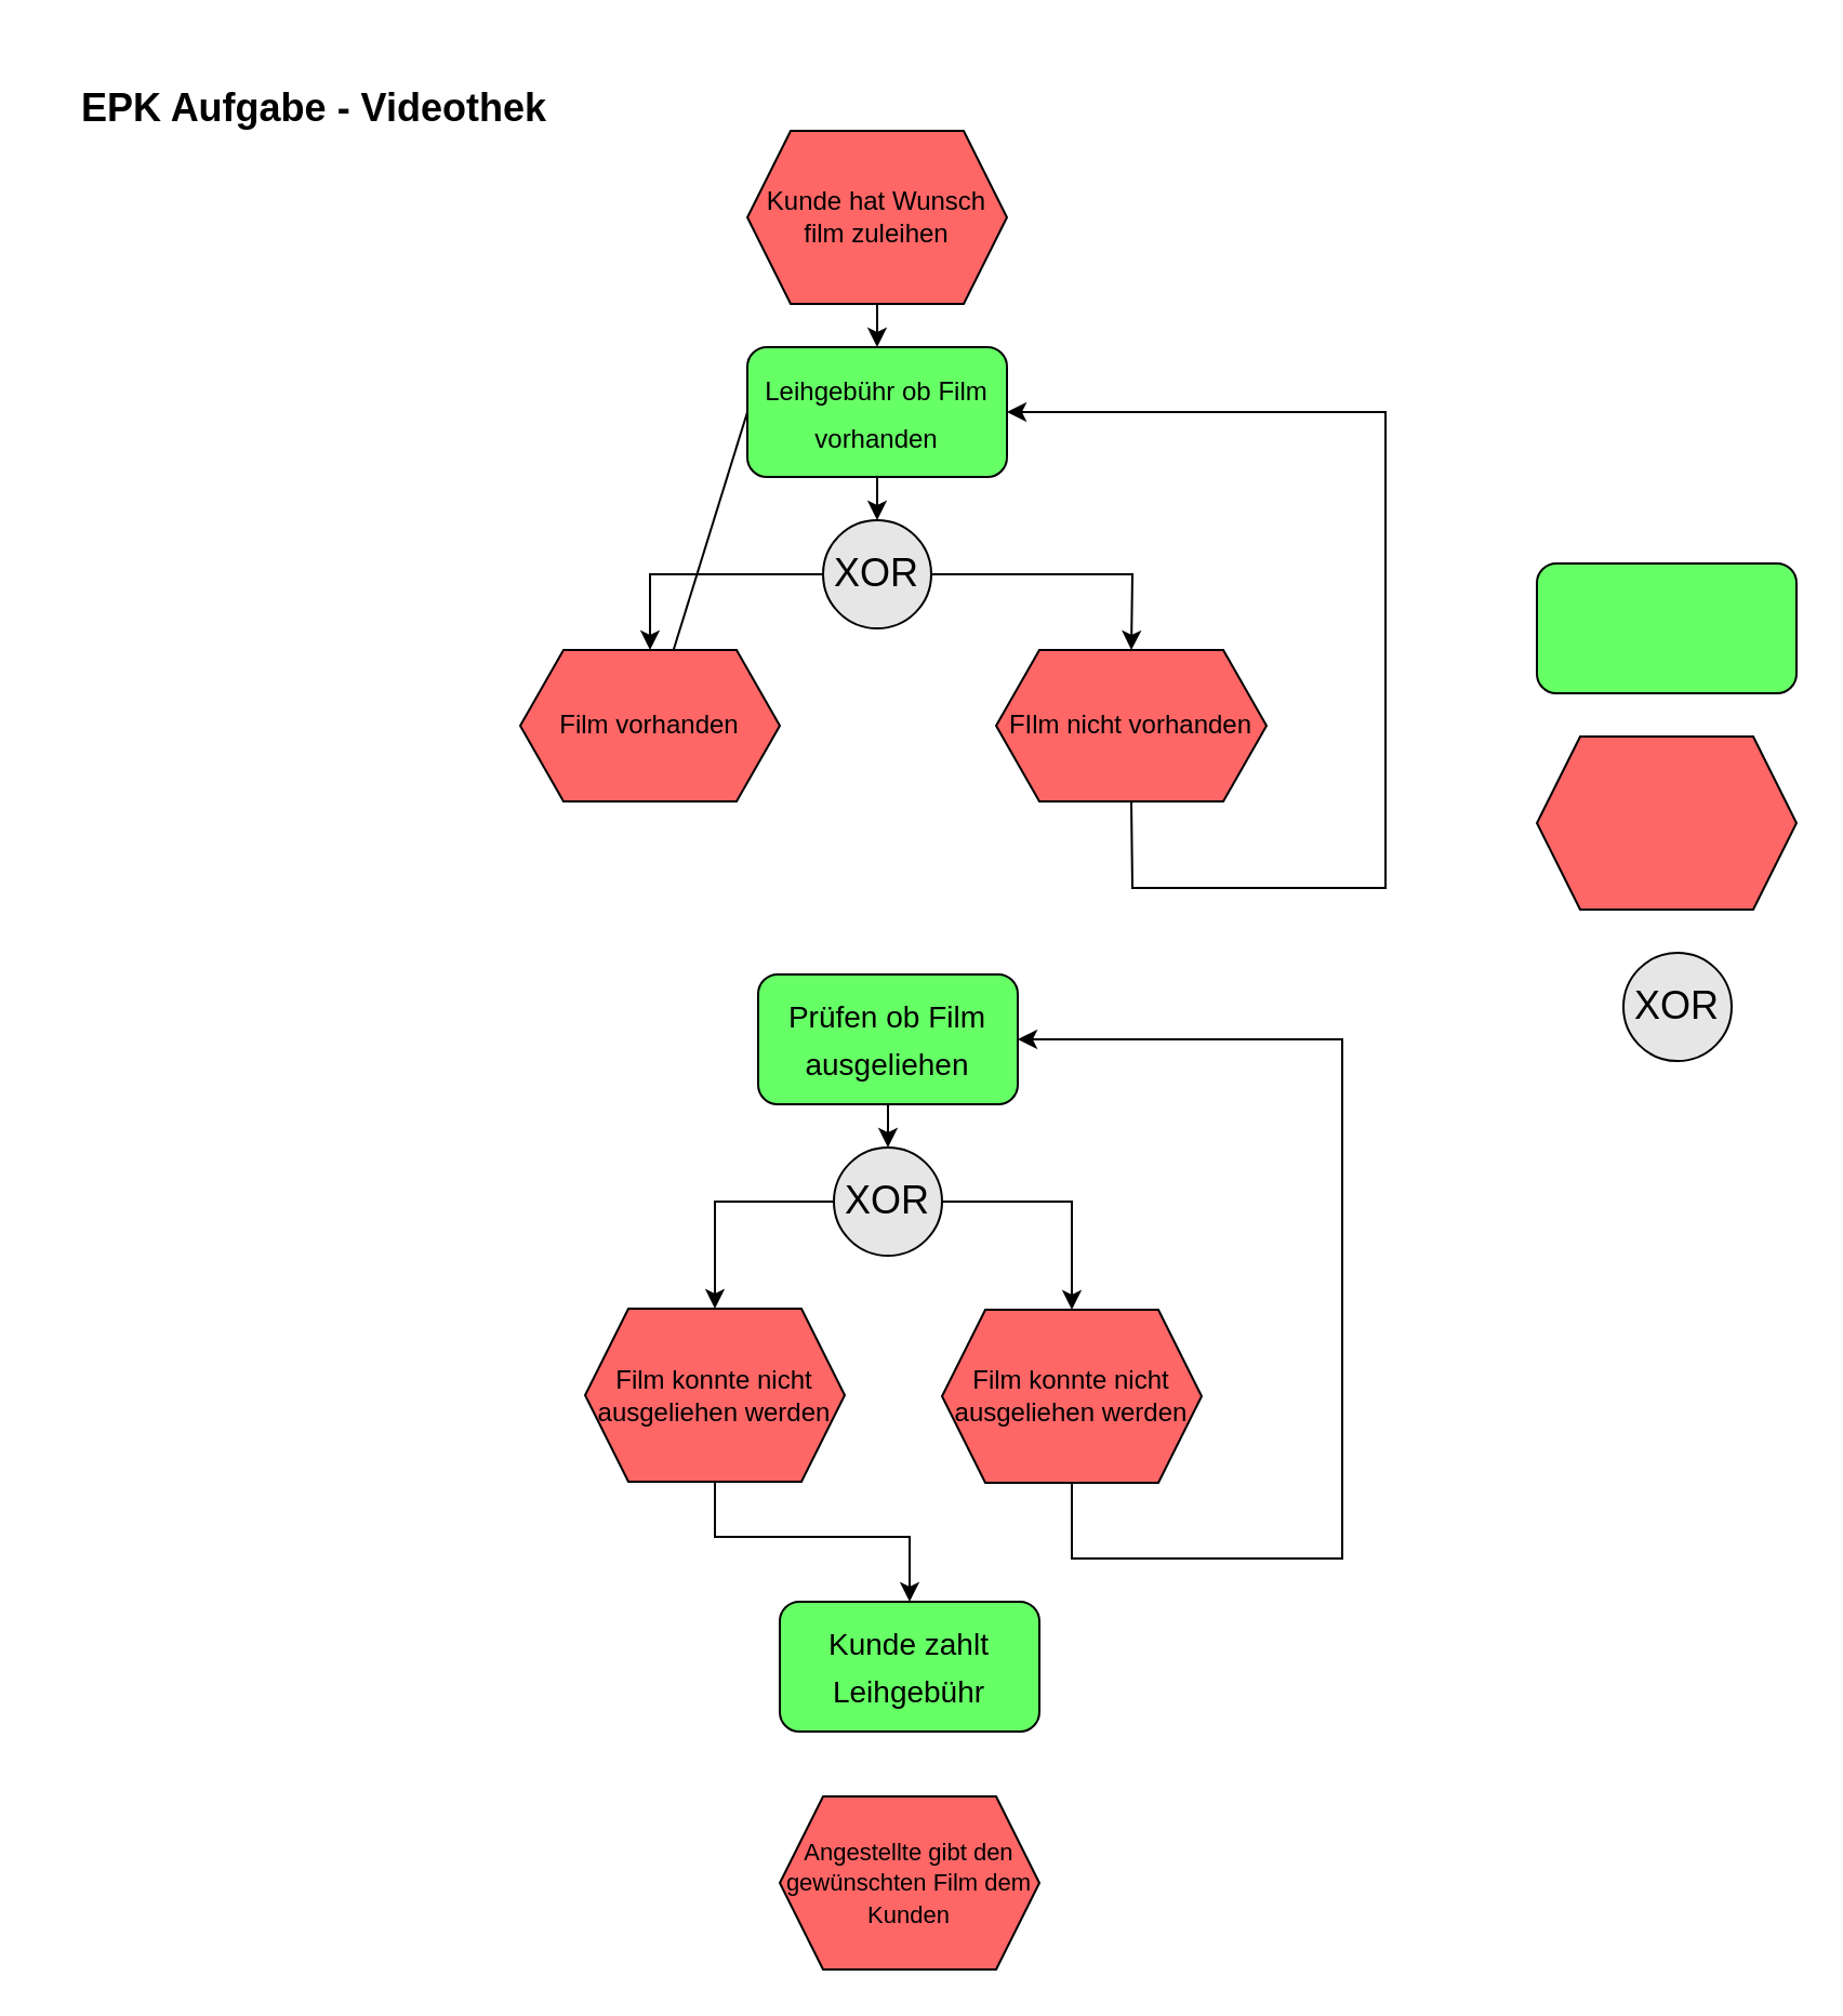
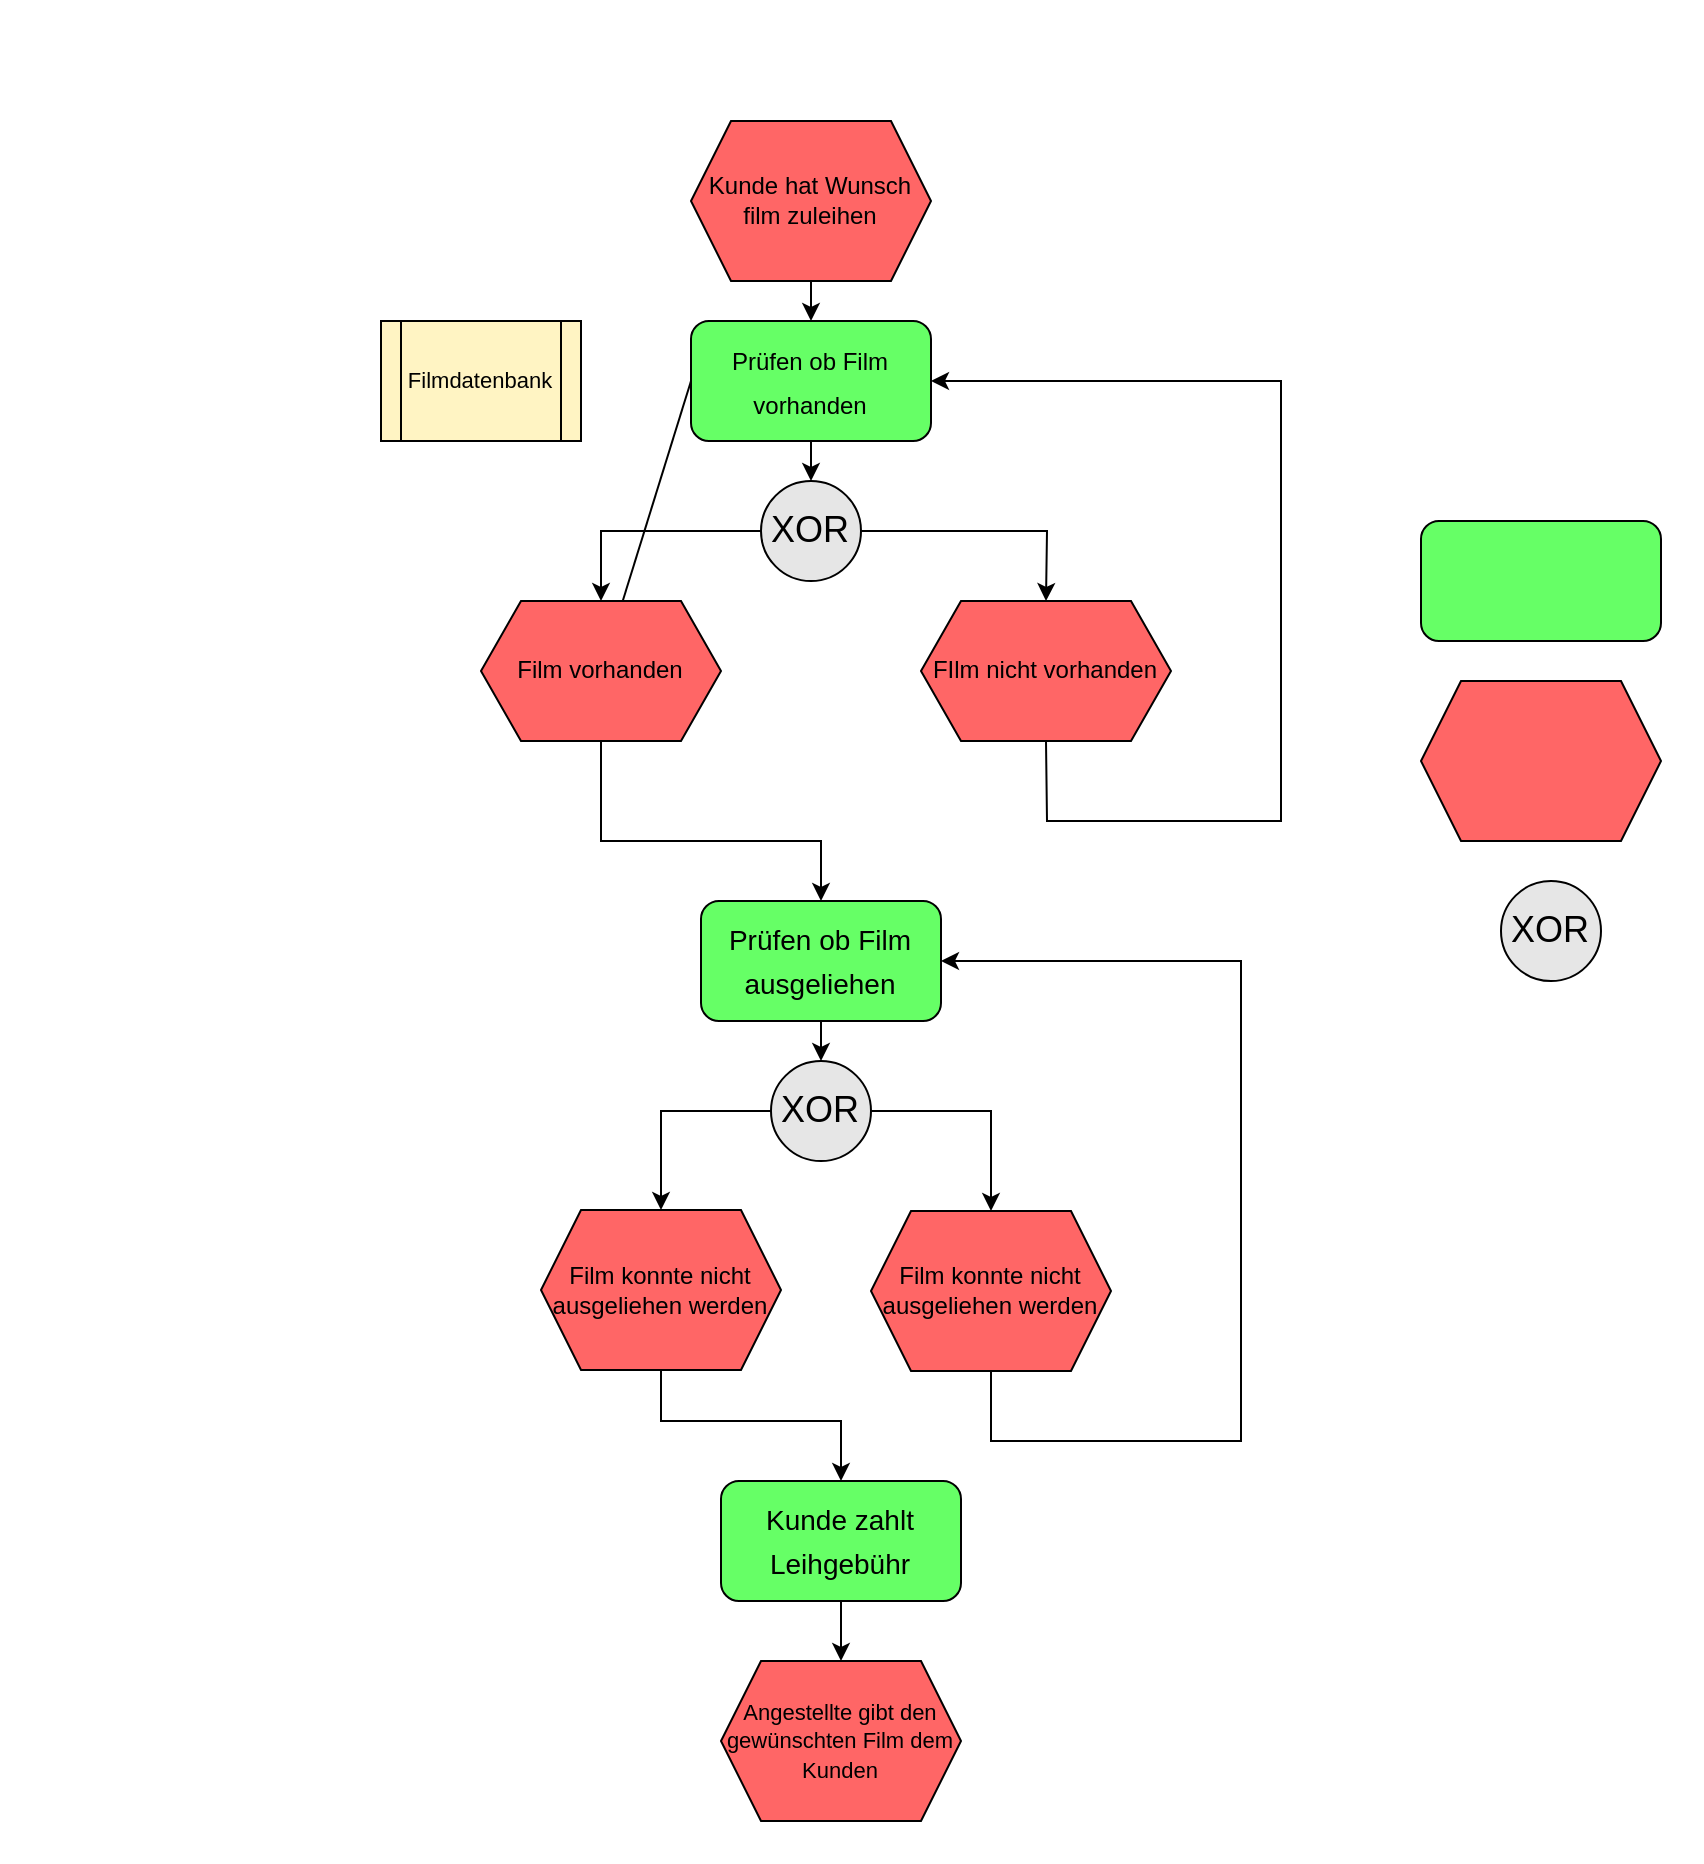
  <mxCell id="0" />
  <mxCell id="1" parent="0" />
  <mxCell id="2" value="Kunde hat Wunsch film zuleihen" style="shape=hexagon;perimeter=hexagonPerimeter2;whiteSpace=wrap;html=1;fixedSize=1;fillColor=#FF6666;" vertex="1" parent="1"><mxGeometry x="345" y="60" width="120" height="80" as="geometry" /></mxCell>
  <mxCell id="3" value="" style="shape=hexagon;perimeter=hexagonPerimeter2;whiteSpace=wrap;html=1;fixedSize=1;fillColor=#FF6666;" vertex="1" parent="1"><mxGeometry x="710" y="340" width="120" height="80" as="geometry" /></mxCell>
- <mxCell id="4" value="&lt;font style=&quot;font-size: 18px;&quot;&gt;&lt;b&gt;EPK Aufgabe - Videothek&lt;/b&gt;&lt;/font&gt;" style="text;html=1;strokeColor=none;fillColor=none;align=center;verticalAlign=middle;whiteSpace=wrap;rounded=0;" vertex="1" parent="1"><mxGeometry width="250" height="60" as="geometry" x="20" y="20" /></mxCell>
  <mxCell id="5" value="" style="rounded=1;whiteSpace=wrap;html=1;fontSize=18;fillColor=#66FF66;" vertex="1" parent="1"><mxGeometry x="710" y="260" width="120" height="60" as="geometry" /></mxCell>
- <mxCell id="6" value="&lt;font style=&quot;font-size: 12px;&quot;&gt;Leihgebühr ob Film vorhanden&lt;/font&gt;" style="rounded=1;whiteSpace=wrap;html=1;fontSize=18;fillColor=#66FF66;" vertex="1" parent="1"><mxGeometry x="345" y="160" width="120" height="60" as="geometry" /></mxCell>
+ <mxCell id="6" value="&lt;font style=&quot;font-size: 12px;&quot;&gt;Prüfen ob Film vorhanden&lt;/font&gt;" style="rounded=1;whiteSpace=wrap;html=1;fontSize=18;fillColor=#66FF66;" vertex="1" parent="1"><mxGeometry x="345" y="160" width="120" height="60" as="geometry" /></mxCell>
  <mxCell id="7" value="" style="endArrow=classic;html=1;rounded=0;fontSize=18;exitX=0.5;exitY=1;exitDx=0;exitDy=0;entryX=0.5;entryY=0;entryDx=0;entryDy=0;" edge="1" parent="1" source="2" target="6"><mxGeometry width="50" height="50" relative="1" as="geometry"><mxPoint x="510" y="300" as="sourcePoint" /><mxPoint x="405" y="180" as="targetPoint" /></mxGeometry></mxCell>
  <mxCell id="8" value="FIlm nicht vorhanden" style="shape=hexagon;perimeter=hexagonPerimeter2;whiteSpace=wrap;html=1;fixedSize=1;fillColor=#FF6666;" vertex="1" parent="1"><mxGeometry x="460" y="300" width="125" height="70" as="geometry" /></mxCell>
  <mxCell id="9" value="XOR" style="ellipse;whiteSpace=wrap;html=1;aspect=fixed;fontSize=18;fillColor=#E6E6E6;" vertex="1" parent="1"><mxGeometry x="750" y="440" width="50" height="50" as="geometry" /></mxCell>
  <mxCell id="10" value="&lt;font style=&quot;font-size: 14px;&quot;&gt;Prüfen ob Film ausgeliehen&lt;/font&gt;" style="rounded=1;whiteSpace=wrap;html=1;fontSize=18;fillColor=#66FF66;" vertex="1" parent="1"><mxGeometry x="350" y="450" width="120" height="60" as="geometry" /></mxCell>
  <mxCell id="11" value="XOR" style="ellipse;whiteSpace=wrap;html=1;aspect=fixed;fontSize=18;fillColor=#E6E6E6;" vertex="1" parent="1"><mxGeometry x="380" y="240" width="50" height="50" as="geometry" /></mxCell>
  <mxCell id="12" value="" style="endArrow=classic;html=1;rounded=0;fontSize=14;exitX=0.5;exitY=1;exitDx=0;exitDy=0;entryX=0.5;entryY=0;entryDx=0;entryDy=0;" edge="1" parent="1" source="6" target="11"><mxGeometry width="50" height="50" relative="1" as="geometry"><mxPoint x="520" y="430" as="sourcePoint" /><mxPoint x="570" y="380" as="targetPoint" /></mxGeometry></mxCell>
  <mxCell id="13" value="Film vorhanden" style="shape=hexagon;perimeter=hexagonPerimeter2;whiteSpace=wrap;html=1;fixedSize=1;fillColor=#FF6666;" vertex="1" parent="1"><mxGeometry x="240" y="300" width="120" height="70" as="geometry" /></mxCell>
  <mxCell id="14" value="" style="endArrow=classic;html=1;rounded=0;fontSize=14;exitX=1;exitY=0.5;exitDx=0;exitDy=0;entryX=0.5;entryY=0;entryDx=0;entryDy=0;" edge="1" parent="1" source="11" target="8"><mxGeometry width="50" height="50" relative="1" as="geometry"><mxPoint x="520" y="440" as="sourcePoint" /><mxPoint x="540" y="280" as="targetPoint" /><Array as="points"><mxPoint x="523" y="265" /></Array></mxGeometry></mxCell>
  <mxCell id="15" value="" style="endArrow=classic;html=1;rounded=0;fontSize=14;exitX=0.5;exitY=1;exitDx=0;exitDy=0;entryX=1;entryY=0.5;entryDx=0;entryDy=0;" edge="1" parent="1" source="8" target="6"><mxGeometry width="50" height="50" relative="1" as="geometry"><mxPoint x="520" y="440" as="sourcePoint" /><mxPoint x="610" y="70" as="targetPoint" /><Array as="points"><mxPoint x="523" y="410" /><mxPoint x="640" y="410" /><mxPoint x="640" y="190" /></Array></mxGeometry></mxCell>
  <mxCell id="16" value="" style="endArrow=classic;html=1;rounded=0;fontSize=14;exitX=0;exitY=0.5;exitDx=0;exitDy=0;entryX=0.5;entryY=0;entryDx=0;entryDy=0;" edge="1" parent="1" source="11" target="13"><mxGeometry width="50" height="50" relative="1" as="geometry"><mxPoint x="520" y="440" as="sourcePoint" /><mxPoint x="290" y="280" as="targetPoint" /><Array as="points"><mxPoint x="300" y="265" /></Array></mxGeometry></mxCell>
+ <mxCell id="17" value="" style="endArrow=classic;html=1;rounded=0;fontSize=14;exitX=0.5;exitY=1;exitDx=0;exitDy=0;entryX=0.5;entryY=0;entryDx=0;entryDy=0;" edge="1" parent="1" source="13" target="10"><mxGeometry width="50" height="50" relative="1" as="geometry"><mxPoint x="520" y="440" as="sourcePoint" /><mxPoint x="410" y="440" as="targetPoint" /><Array as="points"><mxPoint x="300" y="420" /><mxPoint x="410" y="420" /></Array></mxGeometry></mxCell>
  <mxCell id="18" value="XOR" style="ellipse;whiteSpace=wrap;html=1;aspect=fixed;fontSize=18;fillColor=#E6E6E6;" vertex="1" parent="1"><mxGeometry x="385" y="530" width="50" height="50" as="geometry" /></mxCell>
  <mxCell id="19" value="" style="endArrow=classic;html=1;rounded=0;fontSize=14;exitX=0.5;exitY=1;exitDx=0;exitDy=0;" edge="1" parent="1" source="10"><mxGeometry width="50" height="50" relative="1" as="geometry"><mxPoint x="520" y="440" as="sourcePoint" /><mxPoint x="410" y="530" as="targetPoint" /></mxGeometry></mxCell>
  <mxCell id="20" value="Film konnte nicht ausgeliehen werden" style="shape=hexagon;perimeter=hexagonPerimeter2;whiteSpace=wrap;html=1;fixedSize=1;fillColor=#FF6666;" vertex="1" parent="1"><mxGeometry x="435" y="605" width="120" height="80" as="geometry" /></mxCell>
  <mxCell id="21" value="Film konnte nicht ausgeliehen werden" style="shape=hexagon;perimeter=hexagonPerimeter2;whiteSpace=wrap;html=1;fixedSize=1;fillColor=#FF6666;" vertex="1" parent="1"><mxGeometry x="270" y="604.5" width="120" height="80" as="geometry" /></mxCell>
  <mxCell id="22" value="" style="endArrow=classic;html=1;rounded=0;fontSize=14;exitX=1;exitY=0.5;exitDx=0;exitDy=0;entryX=0.5;entryY=0;entryDx=0;entryDy=0;" edge="1" parent="1" source="18" target="20"><mxGeometry width="50" height="50" relative="1" as="geometry"><mxPoint x="520" y="440" as="sourcePoint" /><mxPoint x="570" y="390" as="targetPoint" /><Array as="points"><mxPoint x="495" y="555" /></Array></mxGeometry></mxCell>
  <mxCell id="23" value="" style="endArrow=classic;html=1;rounded=0;fontSize=14;exitX=0.5;exitY=1;exitDx=0;exitDy=0;entryX=1;entryY=0.5;entryDx=0;entryDy=0;" edge="1" parent="1" source="20" target="10"><mxGeometry width="50" height="50" relative="1" as="geometry"><mxPoint x="520" y="430" as="sourcePoint" /><mxPoint x="620" y="470" as="targetPoint" /><Array as="points"><mxPoint x="495" y="720" /><mxPoint x="620" y="720" /><mxPoint x="620" y="480" /></Array></mxGeometry></mxCell>
  <mxCell id="24" value="" style="endArrow=classic;html=1;rounded=0;fontSize=14;exitX=0;exitY=0.5;exitDx=0;exitDy=0;entryX=0.5;entryY=0;entryDx=0;entryDy=0;" edge="1" parent="1" source="18" target="21"><mxGeometry width="50" height="50" relative="1" as="geometry"><mxPoint x="520" y="560" as="sourcePoint" /><mxPoint x="300" y="590" as="targetPoint" /><Array as="points"><mxPoint x="330" y="555" /></Array></mxGeometry></mxCell>
  <mxCell id="25" value="" style="endArrow=classic;html=1;rounded=0;fontSize=14;exitX=0.5;exitY=1;exitDx=0;exitDy=0;" edge="1" parent="1" source="21"><mxGeometry width="50" height="50" relative="1" as="geometry"><mxPoint x="330" y="690" as="sourcePoint" /><mxPoint x="420" y="740" as="targetPoint" /><Array as="points"><mxPoint x="330" y="710" /><mxPoint x="420" y="710" /></Array></mxGeometry></mxCell>
  <mxCell id="26" value="&lt;font style=&quot;font-size: 14px;&quot;&gt;Kunde zahlt Leihgebühr&lt;/font&gt;" style="rounded=1;whiteSpace=wrap;html=1;fontSize=18;fillColor=#66FF66;" vertex="1" parent="1"><mxGeometry x="360" y="740" width="120" height="60" as="geometry" /></mxCell>
  <mxCell id="27" value="&lt;font style=&quot;font-size: 11px;&quot;&gt;Angestellte gibt den gewünschten Film dem Kunden&lt;/font&gt;" style="shape=hexagon;perimeter=hexagonPerimeter2;whiteSpace=wrap;html=1;fixedSize=1;fillColor=#FF6666;" vertex="1" parent="1"><mxGeometry x="360" y="830" width="120" height="80" as="geometry" /></mxCell>
+ <mxCell id="28" value="" style="endArrow=classic;html=1;rounded=0;fontSize=14;exitX=0.5;exitY=1;exitDx=0;exitDy=0;entryX=0.5;entryY=0;entryDx=0;entryDy=0;" edge="1" parent="1" source="26" target="27"><mxGeometry width="50" height="50" relative="1" as="geometry"><mxPoint x="520" y="770" as="sourcePoint" /><mxPoint x="420" y="830" as="targetPoint" /></mxGeometry></mxCell>
+ <mxCell id="29" value="Filmdatenbank" style="shape=process;whiteSpace=wrap;html=1;backgroundOutline=1;fontSize=11;fillColor=#FFF4C3;" vertex="1" parent="1"><mxGeometry x="190" y="160" width="100" height="60" as="geometry" /></mxCell>
  <mxCell id="30" value="" style="endArrow=none;html=1;rounded=0;fontSize=11;exitX=0;exitY=0.5;exitDx=0;exitDy=0;" edge="1" parent="1" source="6" target="13"><mxGeometry width="50" height="50" relative="1" as="geometry"><mxPoint x="570" y="640" as="sourcePoint" /><mxPoint x="620" y="590" as="targetPoint" /></mxGeometry></mxCell>
